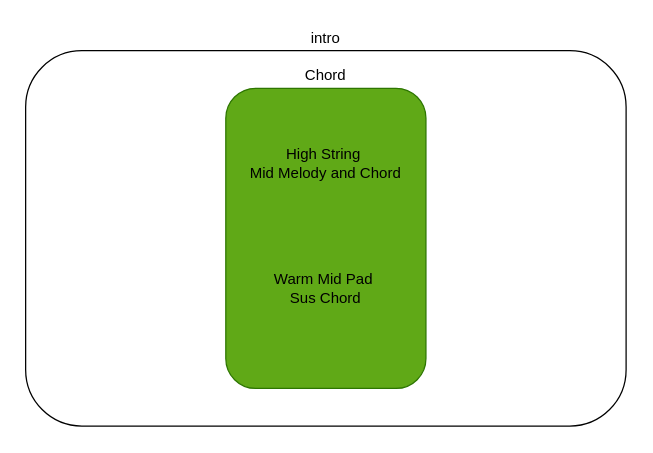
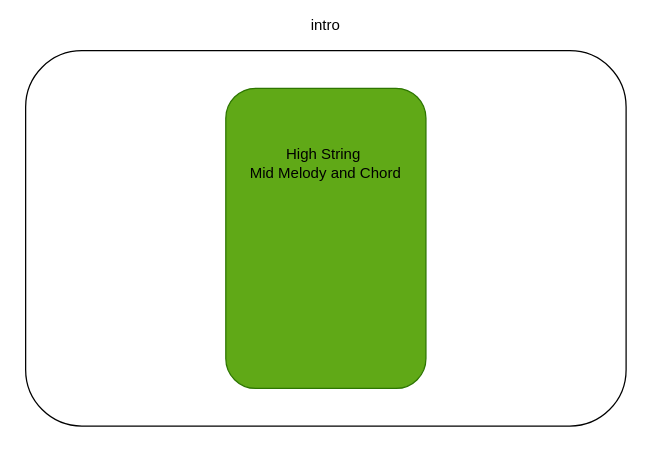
  <mxCell id="0" />
  <mxCell id="1" parent="0" />
  <mxCell id="2" value="" style="rounded=1;whiteSpace=wrap;html=1;" parent="1" vertex="1"><mxGeometry x="20" y="40" width="480" height="300" as="geometry" /></mxCell>
  <mxCell id="3" value="" style="rounded=1;whiteSpace=wrap;html=1;fillColor=#60a917;strokeColor=#2D7600;fontColor=#ffffff;" parent="1" vertex="1"><mxGeometry x="180" y="70" width="160" height="240" as="geometry" /></mxCell>
  <mxCell id="4" value="High String&amp;nbsp;&lt;br&gt;Mid Melody and Chord" style="text;html=1;strokeColor=none;fillColor=none;align=center;verticalAlign=middle;whiteSpace=wrap;rounded=0;" parent="1" vertex="1"><mxGeometry x="180" y="120" width="160" height="20" as="geometry" /></mxCell>
- <mxCell id="5" value="Chord" style="text;html=1;strokeColor=none;fillColor=none;align=center;verticalAlign=middle;whiteSpace=wrap;rounded=0;" parent="1" vertex="1"><mxGeometry x="240" y="50" width="40" height="20" as="geometry" /></mxCell>
- <mxCell id="6" value="intro" style="text;html=1;strokeColor=none;fillColor=none;align=center;verticalAlign=middle;whiteSpace=wrap;rounded=0;" parent="1" vertex="1"><mxGeometry x="225" y="20" width="70" height="20" as="geometry" /></mxCell>
- <mxCell id="7" value="Warm Mid Pad&amp;nbsp;&lt;br&gt;Sus Chord" style="text;html=1;strokeColor=none;fillColor=none;align=center;verticalAlign=middle;whiteSpace=wrap;rounded=0;" vertex="1" parent="1"><mxGeometry x="180" y="220" width="160" height="20" as="geometry" /></mxCell>
+ <mxCell id="6" value="intro" style="text;html=1;strokeColor=none;fillColor=none;align=center;verticalAlign=middle;whiteSpace=wrap;rounded=0;" parent="1" vertex="1"><mxGeometry x="225" y="10" width="70" height="20" as="geometry" /></mxCell>
